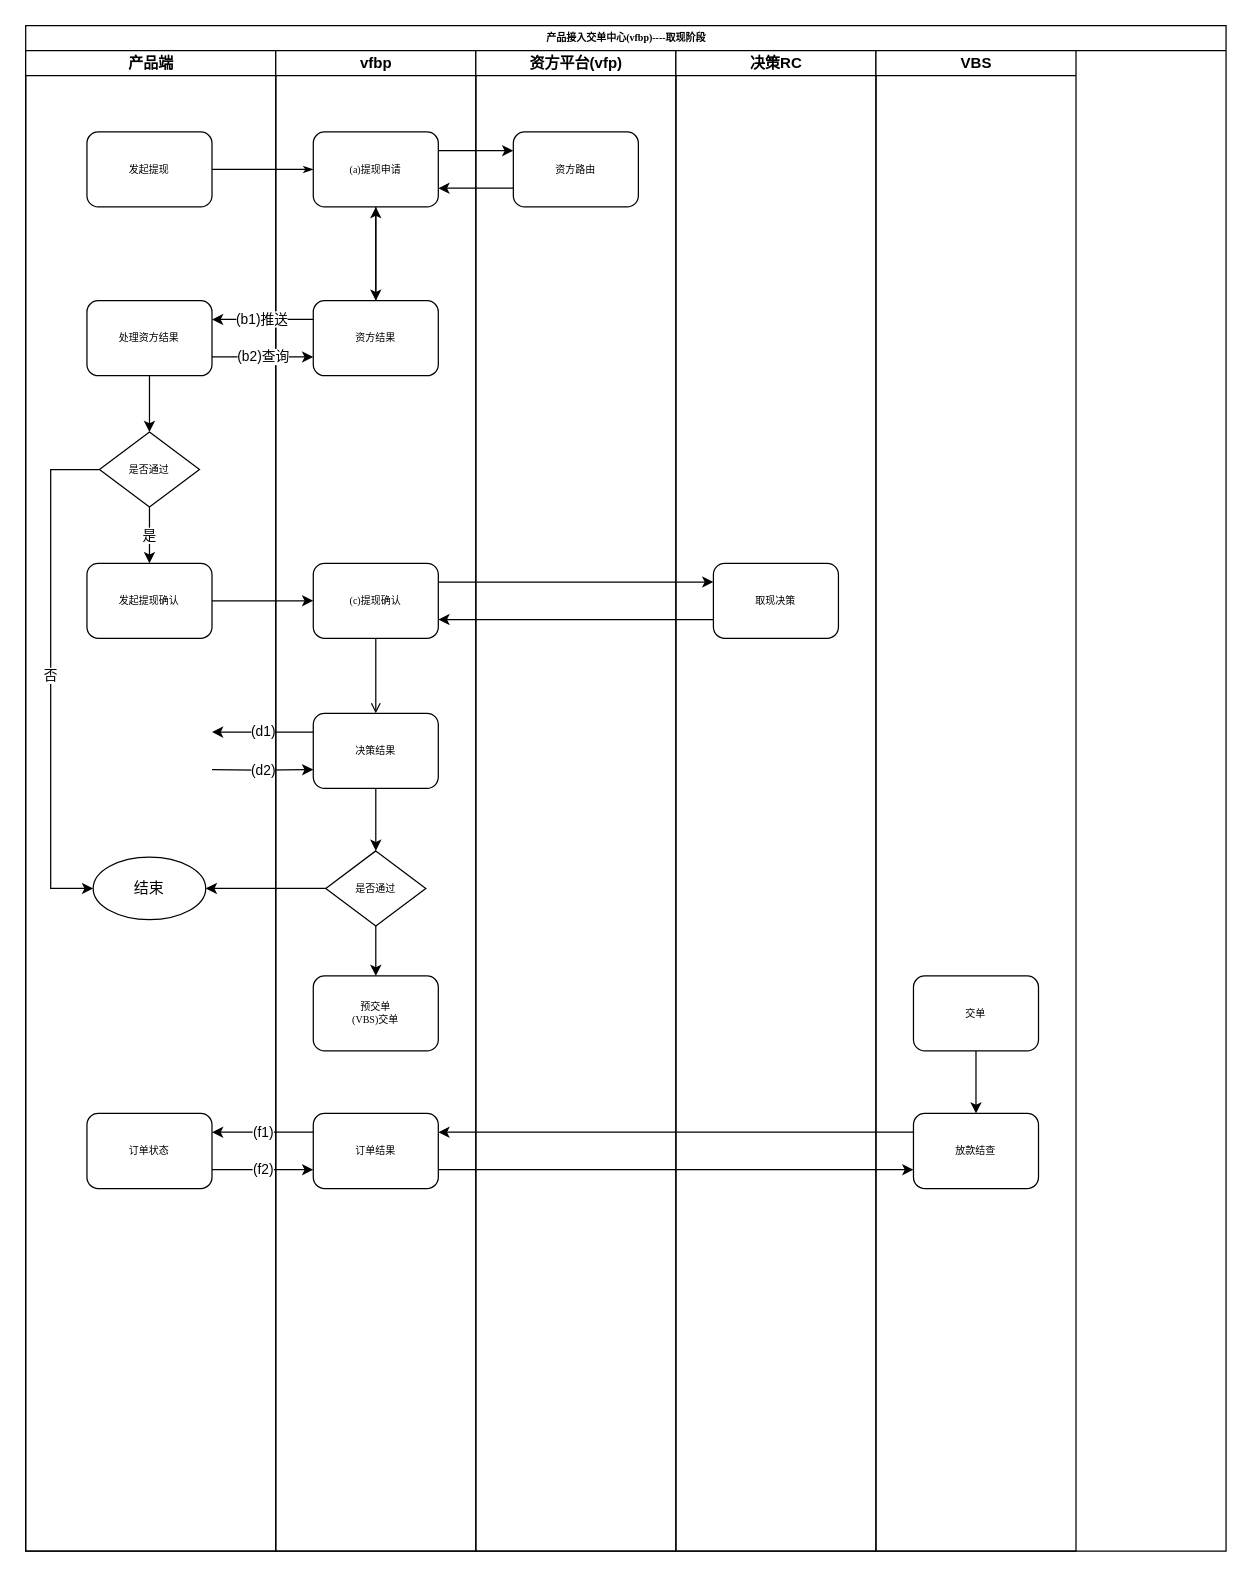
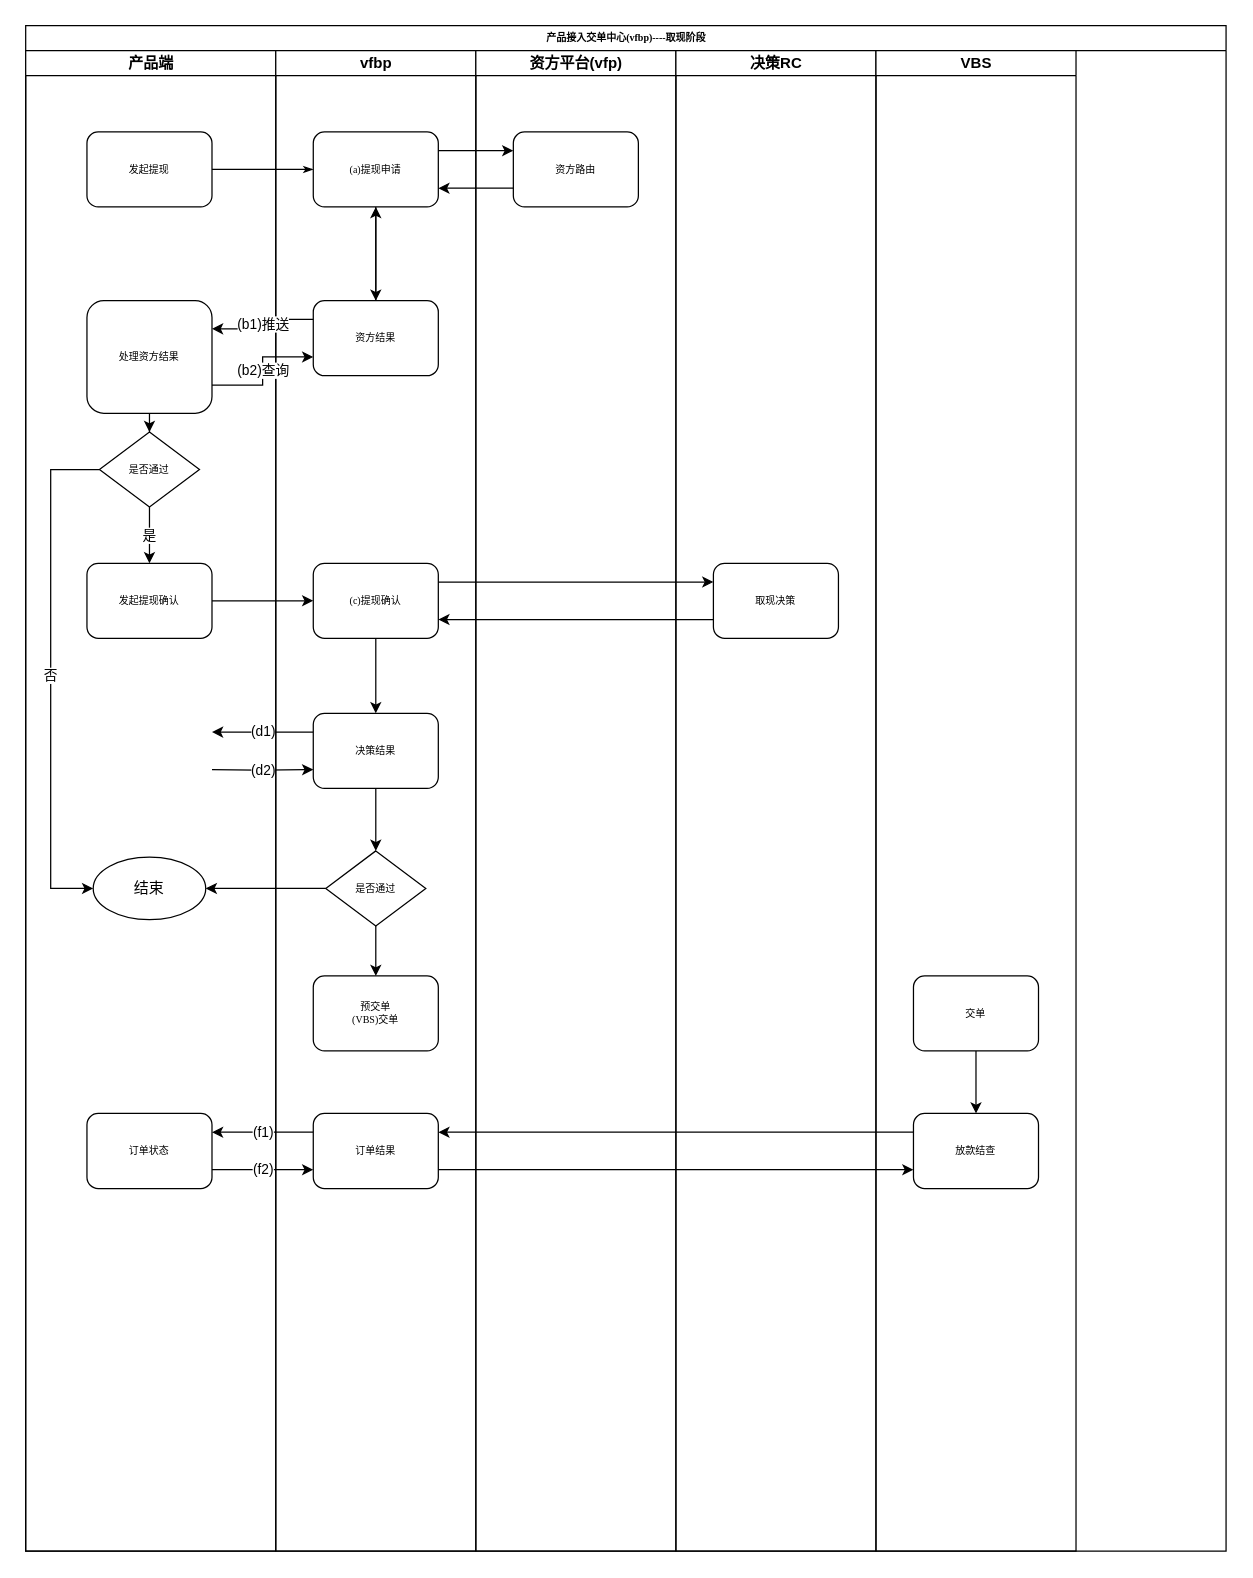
  <mxCell id="0" />
  <mxCell id="1" parent="0" />
  <mxCell id="2" value="产品接入交单中心(vfbp)----取现阶段" style="swimlane;html=1;childLayout=stackLayout;startSize=20;rounded=0;shadow=0;labelBackgroundColor=none;strokeWidth=1;fontFamily=Verdana;fontSize=8;align=center;" parent="1" vertex="1"><mxGeometry x="20" y="20" width="960" height="1220" as="geometry" /></mxCell>
  <mxCell id="3" value="产品端" style="swimlane;html=1;startSize=20;" parent="2" vertex="1"><mxGeometry y="20" width="200" height="1200" as="geometry" /></mxCell>
  <mxCell id="4" value="发起提现" style="rounded=1;whiteSpace=wrap;html=1;shadow=0;labelBackgroundColor=none;strokeWidth=1;fontFamily=Verdana;fontSize=8;align=center;" parent="3" vertex="1"><mxGeometry x="49" y="65" width="100" height="60" as="geometry" /></mxCell>
  <mxCell id="5" style="edgeStyle=orthogonalEdgeStyle;rounded=0;orthogonalLoop=1;jettySize=auto;html=1;exitX=0.5;exitY=1;exitDx=0;exitDy=0;" parent="3" source="6" target="9" edge="1"><mxGeometry relative="1" as="geometry" /></mxCell>
- <mxCell id="6" value="处理资方结果" style="rounded=1;whiteSpace=wrap;html=1;shadow=0;labelBackgroundColor=none;strokeWidth=1;fontFamily=Verdana;fontSize=8;align=center;" parent="3" vertex="1"><mxGeometry x="49" y="200" width="100" height="60" as="geometry" /></mxCell>
+ <mxCell id="6" value="处理资方结果" style="rounded=1;whiteSpace=wrap;html=1;shadow=0;labelBackgroundColor=none;strokeWidth=1;fontFamily=Verdana;fontSize=8;align=center;" parent="3" vertex="1"><mxGeometry x="49" y="200" width="100" height="90" as="geometry" /></mxCell>
  <mxCell id="7" value="是" style="edgeStyle=orthogonalEdgeStyle;rounded=0;orthogonalLoop=1;jettySize=auto;html=1;exitX=0.5;exitY=1;exitDx=0;exitDy=0;" parent="3" source="9" target="12" edge="1"><mxGeometry relative="1" as="geometry" /></mxCell>
  <mxCell id="8" value="否" style="edgeStyle=orthogonalEdgeStyle;rounded=0;orthogonalLoop=1;jettySize=auto;html=1;exitX=0;exitY=0.5;exitDx=0;exitDy=0;entryX=0;entryY=0.5;entryDx=0;entryDy=0;" parent="3" source="9" target="11" edge="1"><mxGeometry relative="1" as="geometry"><Array as="points"><mxPoint x="20" y="335" /><mxPoint x="20" y="670" /></Array></mxGeometry></mxCell>
  <mxCell id="9" value="是否通过" style="rhombus;whiteSpace=wrap;html=1;rounded=0;shadow=0;labelBackgroundColor=none;strokeWidth=1;fontFamily=Verdana;fontSize=8;align=center;" parent="3" vertex="1"><mxGeometry x="59" y="305" width="80" height="60" as="geometry" /></mxCell>
  <mxCell id="10" value="订单状态" style="rounded=1;whiteSpace=wrap;html=1;shadow=0;labelBackgroundColor=none;strokeWidth=1;fontFamily=Verdana;fontSize=8;align=center;" parent="3" vertex="1"><mxGeometry x="49" y="850" width="100" height="60" as="geometry" /></mxCell>
  <mxCell id="11" value="结束" style="ellipse;whiteSpace=wrap;html=1;" parent="3" vertex="1"><mxGeometry x="54" y="645" width="90" height="50" as="geometry" /></mxCell>
  <mxCell id="12" value="发起提现确认" style="rounded=1;whiteSpace=wrap;html=1;shadow=0;labelBackgroundColor=none;strokeWidth=1;fontFamily=Verdana;fontSize=8;align=center;" parent="3" vertex="1"><mxGeometry x="49" y="410" width="100" height="60" as="geometry" /></mxCell>
  <mxCell id="13" style="edgeStyle=orthogonalEdgeStyle;rounded=1;html=1;labelBackgroundColor=none;startArrow=none;startFill=0;startSize=5;endArrow=classicThin;endFill=1;endSize=5;jettySize=auto;orthogonalLoop=1;strokeWidth=1;fontFamily=Verdana;fontSize=8" parent="2" source="4" target="23" edge="1"><mxGeometry relative="1" as="geometry" /></mxCell>
  <mxCell id="14" value="(d1)" style="edgeStyle=orthogonalEdgeStyle;rounded=0;orthogonalLoop=1;jettySize=auto;html=1;exitX=0;exitY=0.25;exitDx=0;exitDy=0;entryX=1;entryY=0.25;entryDx=0;entryDy=0;" parent="2" source="29" edge="1"><mxGeometry relative="1" as="geometry"><mxPoint x="149" y="565" as="targetPoint" /></mxGeometry></mxCell>
  <mxCell id="15" value="(d2)" style="edgeStyle=orthogonalEdgeStyle;rounded=0;orthogonalLoop=1;jettySize=auto;html=1;exitX=1;exitY=0.75;exitDx=0;exitDy=0;entryX=0;entryY=0.75;entryDx=0;entryDy=0;" parent="2" target="29" edge="1"><mxGeometry relative="1" as="geometry"><mxPoint x="149" y="595" as="sourcePoint" /></mxGeometry></mxCell>
  <mxCell id="16" style="edgeStyle=orthogonalEdgeStyle;rounded=0;orthogonalLoop=1;jettySize=auto;html=1;exitX=0;exitY=0.25;exitDx=0;exitDy=0;entryX=1;entryY=0.25;entryDx=0;entryDy=0;" parent="2" source="43" target="33" edge="1"><mxGeometry relative="1" as="geometry" /></mxCell>
  <mxCell id="17" style="edgeStyle=orthogonalEdgeStyle;rounded=0;orthogonalLoop=1;jettySize=auto;html=1;exitX=1;exitY=0.75;exitDx=0;exitDy=0;entryX=0;entryY=0.75;entryDx=0;entryDy=0;" parent="2" source="33" target="43" edge="1"><mxGeometry relative="1" as="geometry" /></mxCell>
  <mxCell id="18" value="(f1)" style="edgeStyle=orthogonalEdgeStyle;rounded=0;orthogonalLoop=1;jettySize=auto;html=1;exitX=0;exitY=0.25;exitDx=0;exitDy=0;entryX=1;entryY=0.25;entryDx=0;entryDy=0;" parent="2" source="33" edge="1"><mxGeometry relative="1" as="geometry"><mxPoint x="149" y="885" as="targetPoint" /></mxGeometry></mxCell>
  <mxCell id="19" value="(f2)" style="edgeStyle=orthogonalEdgeStyle;rounded=0;orthogonalLoop=1;jettySize=auto;html=1;exitX=1;exitY=0.75;exitDx=0;exitDy=0;entryX=0;entryY=0.75;entryDx=0;entryDy=0;" parent="2" target="33" edge="1"><mxGeometry relative="1" as="geometry"><mxPoint x="149" y="915" as="sourcePoint" /><Array as="points"><mxPoint x="190" y="915" /><mxPoint x="190" y="915" /></Array></mxGeometry></mxCell>
  <mxCell id="20" style="edgeStyle=orthogonalEdgeStyle;rounded=0;orthogonalLoop=1;jettySize=auto;html=1;exitX=0;exitY=0.5;exitDx=0;exitDy=0;entryX=1;entryY=0.5;entryDx=0;entryDy=0;" parent="2" source="32" target="11" edge="1"><mxGeometry relative="1" as="geometry" /></mxCell>
  <mxCell id="21" value="vfbp" style="swimlane;html=1;startSize=20;" parent="2" vertex="1"><mxGeometry x="200" y="20" width="160" height="1200" as="geometry" /></mxCell>
  <mxCell id="22" style="edgeStyle=orthogonalEdgeStyle;rounded=0;orthogonalLoop=1;jettySize=auto;html=1;exitX=0.5;exitY=1;exitDx=0;exitDy=0;" parent="21" source="23" target="25" edge="1"><mxGeometry relative="1" as="geometry" /></mxCell>
  <mxCell id="23" value="(a)提现申请" style="rounded=1;whiteSpace=wrap;html=1;shadow=0;labelBackgroundColor=none;strokeWidth=1;fontFamily=Verdana;fontSize=8;align=center;" parent="21" vertex="1"><mxGeometry x="30" y="65" width="100" height="60" as="geometry" /></mxCell>
  <mxCell id="24" value="" style="edgeStyle=orthogonalEdgeStyle;rounded=0;orthogonalLoop=1;jettySize=auto;html=1;" parent="21" source="25" target="23" edge="1"><mxGeometry relative="1" as="geometry" /></mxCell>
  <mxCell id="25" value="资方结果" style="rounded=1;whiteSpace=wrap;html=1;shadow=0;labelBackgroundColor=none;strokeWidth=1;fontFamily=Verdana;fontSize=8;align=center;" parent="21" vertex="1"><mxGeometry x="30" y="200" width="100" height="60" as="geometry" /></mxCell>
- <mxCell id="26" style="edgeStyle=orthogonalEdgeStyle;rounded=0;orthogonalLoop=1;jettySize=auto;html=1;exitX=0.5;exitY=1;exitDx=0;exitDy=0;entryX=0.5;entryY=0;entryDx=0;entryDy=0;endArrow=open;" parent="21" source="27" target="29" edge="1"><mxGeometry relative="1" as="geometry" /></mxCell>
+ <mxCell id="26" style="edgeStyle=orthogonalEdgeStyle;rounded=0;orthogonalLoop=1;jettySize=auto;html=1;exitX=0.5;exitY=1;exitDx=0;exitDy=0;entryX=0.5;entryY=0;entryDx=0;entryDy=0;" parent="21" source="27" target="29" edge="1"><mxGeometry relative="1" as="geometry" /></mxCell>
  <mxCell id="27" value="(c)提现确认" style="rounded=1;whiteSpace=wrap;html=1;shadow=0;labelBackgroundColor=none;strokeWidth=1;fontFamily=Verdana;fontSize=8;align=center;" parent="21" vertex="1"><mxGeometry x="30" y="410" width="100" height="60" as="geometry" /></mxCell>
  <mxCell id="28" style="edgeStyle=orthogonalEdgeStyle;rounded=0;orthogonalLoop=1;jettySize=auto;html=1;exitX=0.5;exitY=1;exitDx=0;exitDy=0;entryX=0.5;entryY=0;entryDx=0;entryDy=0;" parent="21" source="29" target="32" edge="1"><mxGeometry relative="1" as="geometry" /></mxCell>
  <mxCell id="29" value="决策结果" style="rounded=1;whiteSpace=wrap;html=1;shadow=0;labelBackgroundColor=none;strokeWidth=1;fontFamily=Verdana;fontSize=8;align=center;" parent="21" vertex="1"><mxGeometry x="30" y="530" width="100" height="60" as="geometry" /></mxCell>
  <mxCell id="30" value="预交单&lt;br&gt;(VBS)交单" style="rounded=1;whiteSpace=wrap;html=1;shadow=0;labelBackgroundColor=none;strokeWidth=1;fontFamily=Verdana;fontSize=8;align=center;" parent="21" vertex="1"><mxGeometry x="30" y="740" width="100" height="60" as="geometry" /></mxCell>
  <mxCell id="31" style="edgeStyle=orthogonalEdgeStyle;rounded=0;orthogonalLoop=1;jettySize=auto;html=1;exitX=0.5;exitY=1;exitDx=0;exitDy=0;entryX=0.5;entryY=0;entryDx=0;entryDy=0;" parent="21" source="32" target="30" edge="1"><mxGeometry relative="1" as="geometry" /></mxCell>
  <mxCell id="32" value="是否通过" style="rhombus;whiteSpace=wrap;html=1;rounded=0;shadow=0;labelBackgroundColor=none;strokeWidth=1;fontFamily=Verdana;fontSize=8;align=center;" parent="21" vertex="1"><mxGeometry x="40" y="640" width="80" height="60" as="geometry" /></mxCell>
  <mxCell id="33" value="订单结果" style="rounded=1;whiteSpace=wrap;html=1;shadow=0;labelBackgroundColor=none;strokeWidth=1;fontFamily=Verdana;fontSize=8;align=center;" parent="21" vertex="1"><mxGeometry x="30" y="850" width="100" height="60" as="geometry" /></mxCell>
  <mxCell id="34" style="edgeStyle=orthogonalEdgeStyle;rounded=0;orthogonalLoop=1;jettySize=auto;html=1;exitX=1;exitY=0.25;exitDx=0;exitDy=0;entryX=0;entryY=0.25;entryDx=0;entryDy=0;" parent="2" source="27" target="39" edge="1"><mxGeometry relative="1" as="geometry" /></mxCell>
  <mxCell id="35" style="edgeStyle=orthogonalEdgeStyle;rounded=0;orthogonalLoop=1;jettySize=auto;html=1;exitX=0;exitY=0.75;exitDx=0;exitDy=0;entryX=1;entryY=0.75;entryDx=0;entryDy=0;" parent="2" source="39" target="27" edge="1"><mxGeometry relative="1" as="geometry" /></mxCell>
  <mxCell id="36" value="资方平台(vfp)" style="swimlane;html=1;startSize=20;" parent="2" vertex="1"><mxGeometry x="360" y="20" width="160" height="1200" as="geometry" /></mxCell>
  <mxCell id="37" value="资方路由" style="rounded=1;whiteSpace=wrap;html=1;shadow=0;labelBackgroundColor=none;strokeWidth=1;fontFamily=Verdana;fontSize=8;align=center;" parent="36" vertex="1"><mxGeometry x="30" y="65" width="100" height="60" as="geometry" /></mxCell>
  <mxCell id="38" value="决策RC" style="swimlane;html=1;startSize=20;" parent="2" vertex="1"><mxGeometry x="520" y="20" width="160" height="1200" as="geometry" /></mxCell>
  <mxCell id="39" value="取现决策" style="rounded=1;whiteSpace=wrap;html=1;shadow=0;labelBackgroundColor=none;strokeWidth=1;fontFamily=Verdana;fontSize=8;align=center;" parent="38" vertex="1"><mxGeometry x="30" y="410" width="100" height="60" as="geometry" /></mxCell>
  <mxCell id="40" value="VBS" style="swimlane;html=1;startSize=20;" parent="2" vertex="1"><mxGeometry x="680" y="20" width="160" height="1200" as="geometry" /></mxCell>
  <mxCell id="41" style="edgeStyle=orthogonalEdgeStyle;rounded=0;orthogonalLoop=1;jettySize=auto;html=1;exitX=0.5;exitY=1;exitDx=0;exitDy=0;" parent="40" source="42" target="43" edge="1"><mxGeometry relative="1" as="geometry" /></mxCell>
  <mxCell id="42" value="交单" style="rounded=1;whiteSpace=wrap;html=1;shadow=0;labelBackgroundColor=none;strokeWidth=1;fontFamily=Verdana;fontSize=8;align=center;" parent="40" vertex="1"><mxGeometry x="30" y="740" width="100" height="60" as="geometry" /></mxCell>
  <mxCell id="43" value="放款结查" style="rounded=1;whiteSpace=wrap;html=1;shadow=0;labelBackgroundColor=none;strokeWidth=1;fontFamily=Verdana;fontSize=8;align=center;" parent="40" vertex="1"><mxGeometry x="30" y="850" width="100" height="60" as="geometry" /></mxCell>
  <mxCell id="44" style="edgeStyle=orthogonalEdgeStyle;rounded=0;orthogonalLoop=1;jettySize=auto;html=1;exitX=1;exitY=0.25;exitDx=0;exitDy=0;entryX=0;entryY=0.25;entryDx=0;entryDy=0;" parent="2" source="23" target="37" edge="1"><mxGeometry relative="1" as="geometry" /></mxCell>
  <mxCell id="45" style="edgeStyle=orthogonalEdgeStyle;rounded=0;orthogonalLoop=1;jettySize=auto;html=1;exitX=0;exitY=0.75;exitDx=0;exitDy=0;entryX=1;entryY=0.75;entryDx=0;entryDy=0;" parent="2" source="37" target="23" edge="1"><mxGeometry relative="1" as="geometry" /></mxCell>
  <mxCell id="46" value="(b1)推送" style="edgeStyle=orthogonalEdgeStyle;rounded=0;orthogonalLoop=1;jettySize=auto;html=1;exitX=0;exitY=0.25;exitDx=0;exitDy=0;entryX=1;entryY=0.25;entryDx=0;entryDy=0;" parent="2" source="25" target="6" edge="1"><mxGeometry relative="1" as="geometry" /></mxCell>
  <mxCell id="47" value="(b2)查询" style="edgeStyle=orthogonalEdgeStyle;rounded=0;orthogonalLoop=1;jettySize=auto;html=1;exitX=1;exitY=0.75;exitDx=0;exitDy=0;entryX=0;entryY=0.75;entryDx=0;entryDy=0;" parent="2" source="6" target="25" edge="1"><mxGeometry relative="1" as="geometry" /></mxCell>
  <mxCell id="48" style="edgeStyle=orthogonalEdgeStyle;rounded=0;orthogonalLoop=1;jettySize=auto;html=1;exitX=1;exitY=0.5;exitDx=0;exitDy=0;entryX=0;entryY=0.5;entryDx=0;entryDy=0;" parent="2" source="12" target="27" edge="1"><mxGeometry relative="1" as="geometry" /></mxCell>
